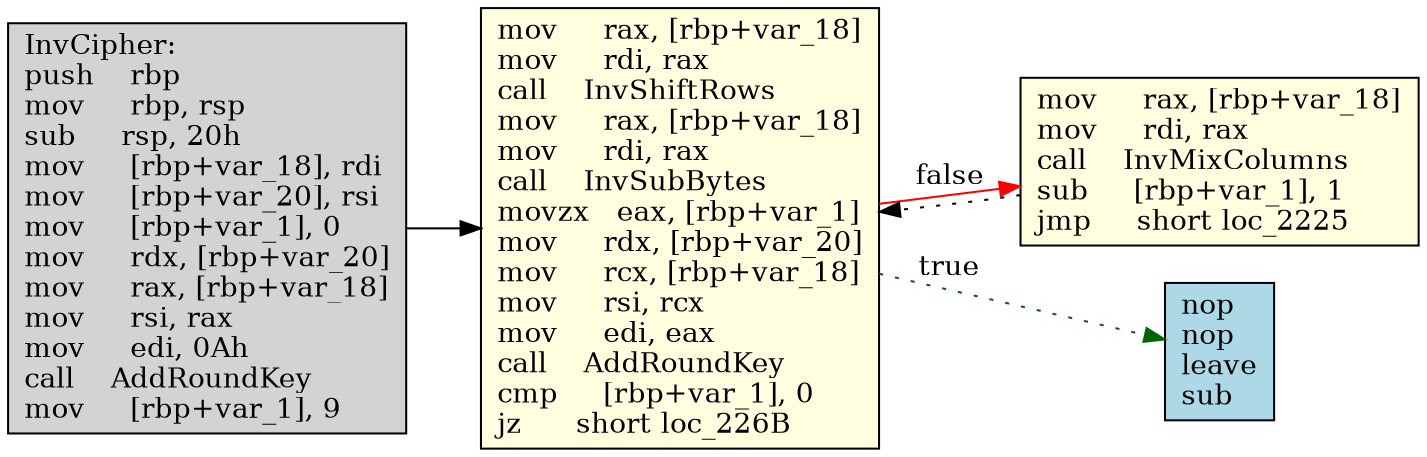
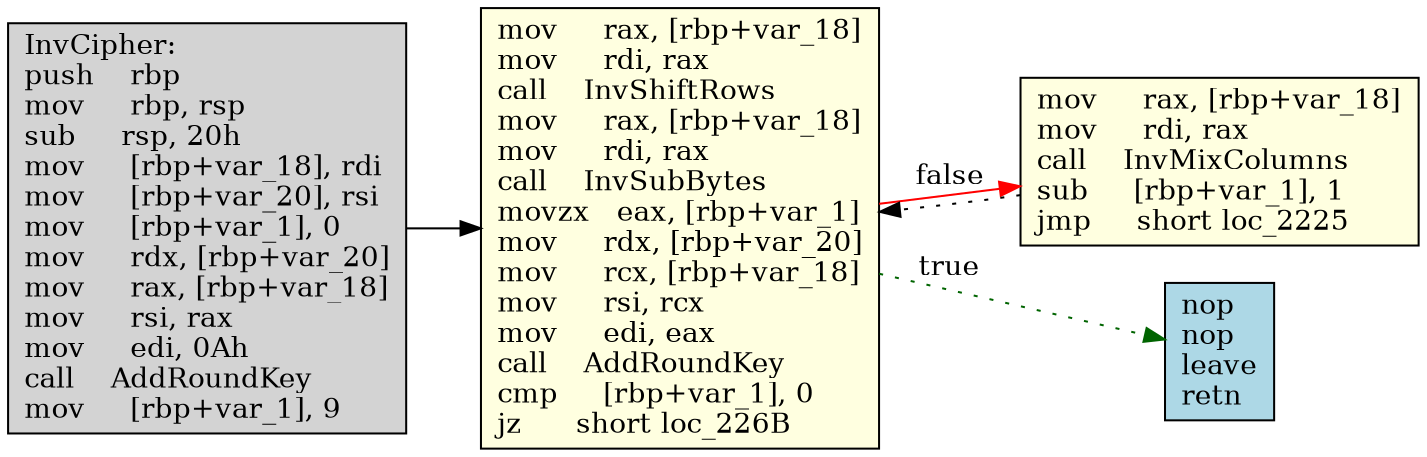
  digraph {
    rankdir=LR
    fontname="DejaVu Serif"
    node [shape=box style=filled fillcolor=lightyellow fontname="DejaVu Serif"]
    edge [style=solid fontname="DejaVu Serif"]
    n1 [label="InvCipher:\lpush    rbp\lmov     rbp, rsp\lsub     rsp, 20h\lmov     [rbp+var_18], rdi\lmov     [rbp+var_20], rsi\lmov     [rbp+var_1], 0\lmov     rdx, [rbp+var_20]\lmov     rax, [rbp+var_18]\lmov     rsi, rax\lmov     edi, 0Ah\lcall    AddRoundKey\lmov     [rbp+var_1], 9\l" fillcolor=lightgrey]
    n2 [label="mov     rax, [rbp+var_18]\lmov     rdi, rax\lcall    InvShiftRows\lmov     rax, [rbp+var_18]\lmov     rdi, rax\lcall    InvSubBytes\lmovzx   eax, [rbp+var_1]\lmov     rdx, [rbp+var_20]\lmov     rcx, [rbp+var_18]\lmov     rsi, rcx\lmov     edi, eax\lcall    AddRoundKey\lcmp     [rbp+var_1], 0\ljz      short loc_226B\l"]
    n3 [label="mov     rax, [rbp+var_18]\lmov     rdi, rax\lcall    InvMixColumns\lsub     [rbp+var_1], 1\ljmp     short loc_2225\l"]
-   n4 [label="nop\lnop\lleave\lsub\l" fillcolor=lightblue]
+   n4 [label="nop\lnop\lleave\lretn\l" fillcolor=lightblue]
    n1 -> n2
    n2 -> n3 [color=red label=false]
    n2 -> n4 [color=darkgreen label=true style=dotted]
    n3 -> n2 [style=dotted]
  }
